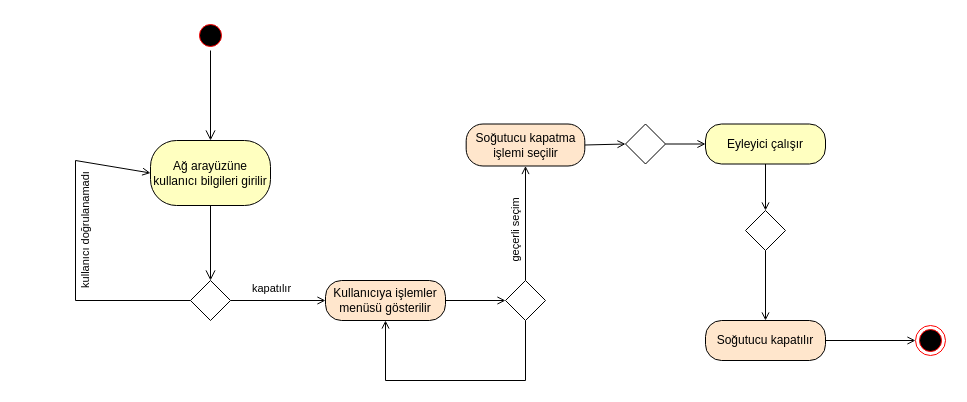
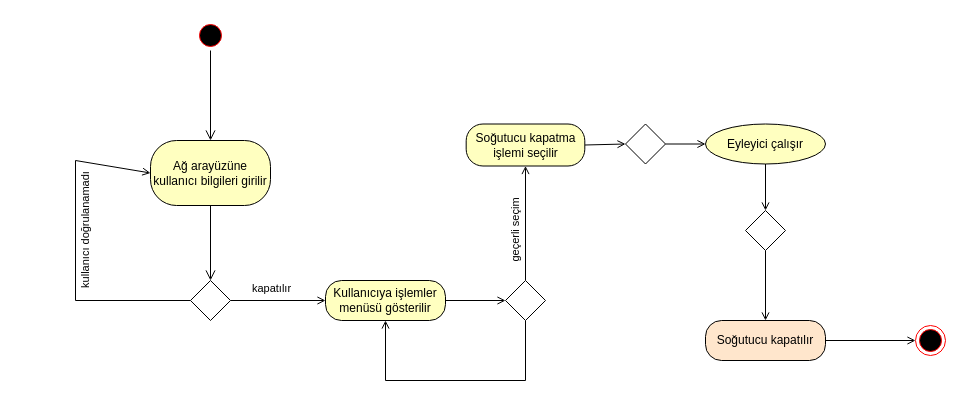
  <mxCell id="0" />
  <mxCell id="1" parent="0" />
  <mxCell id="2" value="" style="ellipse;html=1;shape=startState;fillColor=#000000;strokeColor=#ff0000;" vertex="1" parent="1"><mxGeometry x="195" y="20" width="30" height="30" as="geometry" /></mxCell>
  <mxCell id="3" value="" style="edgeStyle=orthogonalEdgeStyle;html=1;verticalAlign=bottom;endArrow=open;endSize=8;entryX=0.5;entryY=0;entryDx=0;entryDy=0;" edge="1" source="2" parent="1" target="4"><mxGeometry relative="1" as="geometry"><mxPoint x="210" y="110" as="targetPoint" /></mxGeometry></mxCell>
  <mxCell id="4" value="Ağ arayüzüne kullanıcı bilgileri girilir" style="rounded=1;whiteSpace=wrap;html=1;arcSize=40;fontColor=#000000;fillColor=#ffffc0;" vertex="1" parent="1"><mxGeometry x="150" y="140" width="120" height="65" as="geometry" /></mxCell>
  <mxCell id="5" value="" style="edgeStyle=orthogonalEdgeStyle;html=1;verticalAlign=bottom;endArrow=open;endSize=8;entryX=0.5;entryY=0;entryDx=0;entryDy=0;entryPerimeter=0;" edge="1" source="4" parent="1" target="8"><mxGeometry relative="1" as="geometry"><mxPoint x="210" y="270" as="targetPoint" /></mxGeometry></mxCell>
  <mxCell id="6" style="edgeStyle=none;rounded=0;sketch=0;orthogonalLoop=1;jettySize=auto;html=1;exitX=0;exitY=0.5;exitDx=0;exitDy=0;exitPerimeter=0;endArrow=open;endFill=0;entryX=0;entryY=0.5;entryDx=0;entryDy=0;" edge="1" parent="1" source="8" target="4"><mxGeometry relative="1" as="geometry"><mxPoint x="75" y="300" as="targetPoint" /><Array as="points"><mxPoint x="75" y="300" /><mxPoint x="75" y="160" /></Array></mxGeometry></mxCell>
  <mxCell id="7" style="edgeStyle=none;rounded=0;sketch=0;orthogonalLoop=1;jettySize=auto;html=1;exitX=1;exitY=0.5;exitDx=0;exitDy=0;exitPerimeter=0;entryX=0;entryY=0.5;entryDx=0;entryDy=0;fontSize=11;endArrow=open;endFill=0;strokeColor=#000000;" edge="1" parent="1" source="8" target="11"><mxGeometry relative="1" as="geometry" /></mxCell>
  <mxCell id="8" value="" style="strokeWidth=1;html=1;shape=mxgraph.flowchart.decision;whiteSpace=wrap;fillColor=#ffffff;gradientColor=none;" vertex="1" parent="1"><mxGeometry x="190" y="280" width="40" height="40" as="geometry" /></mxCell>
  <mxCell id="9" value="kullanıcı doğrulanamadı" style="text;html=1;align=center;verticalAlign=middle;resizable=0;points=[];autosize=1;strokeColor=none;rotation=-90;fontSize=11;" vertex="1" parent="1"><mxGeometry x="20" y="220" width="130" height="20" as="geometry" /></mxCell>
  <mxCell id="10" style="edgeStyle=none;rounded=0;sketch=0;orthogonalLoop=1;jettySize=auto;html=1;exitX=1;exitY=0.5;exitDx=0;exitDy=0;entryX=0;entryY=0.5;entryDx=0;entryDy=0;fontSize=11;endArrow=open;endFill=0;strokeColor=#000000;entryPerimeter=0;" edge="1" parent="1" source="11" target="15"><mxGeometry relative="1" as="geometry"><mxPoint x="495" y="300" as="targetPoint" /></mxGeometry></mxCell>
- <mxCell id="11" value="Kullanıcıya işlemler menüsü gösterilir" style="rounded=1;whiteSpace=wrap;html=1;arcSize=40;fontColor=#000000;fillColor=#ffe6cc;" vertex="1" parent="1"><mxGeometry x="325" y="280" width="120" height="40" as="geometry" /></mxCell>
+ <mxCell id="11" value="Kullanıcıya işlemler menüsü gösterilir" style="rounded=1;whiteSpace=wrap;html=1;arcSize=40;fontColor=#000000;fillColor=#ffffc0;" vertex="1" parent="1"><mxGeometry x="325" y="280" width="120" height="40" as="geometry" /></mxCell>
  <mxCell id="12" value="kapatılır" style="text;html=1;align=center;verticalAlign=middle;resizable=0;points=[];autosize=1;strokeColor=none;fontSize=11;" vertex="1" parent="1"><mxGeometry x="236" y="278" width="70" height="20" as="geometry" /></mxCell>
  <mxCell id="13" style="edgeStyle=none;rounded=0;sketch=0;orthogonalLoop=1;jettySize=auto;html=1;exitX=0.5;exitY=0;exitDx=0;exitDy=0;exitPerimeter=0;entryX=0.5;entryY=1;entryDx=0;entryDy=0;fontSize=11;endArrow=open;endFill=0;strokeColor=#000000;" edge="1" parent="1" source="15" target="17"><mxGeometry relative="1" as="geometry" /></mxCell>
  <mxCell id="14" style="edgeStyle=none;rounded=0;sketch=0;orthogonalLoop=1;jettySize=auto;html=1;exitX=0.5;exitY=1;exitDx=0;exitDy=0;exitPerimeter=0;fontSize=11;endArrow=open;endFill=0;strokeColor=#000000;entryX=0.5;entryY=1;entryDx=0;entryDy=0;" edge="1" parent="1" source="15" target="11"><mxGeometry relative="1" as="geometry"><mxPoint x="525" y="380" as="targetPoint" /><Array as="points"><mxPoint x="525" y="380" /><mxPoint x="385" y="380" /></Array></mxGeometry></mxCell>
  <mxCell id="15" value="" style="strokeWidth=1;html=1;shape=mxgraph.flowchart.decision;whiteSpace=wrap;fillColor=#ffffff;gradientColor=none;" vertex="1" parent="1"><mxGeometry x="505" y="280" width="40" height="40" as="geometry" /></mxCell>
  <mxCell id="16" style="edgeStyle=none;rounded=0;sketch=0;orthogonalLoop=1;jettySize=auto;html=1;exitX=1;exitY=0.5;exitDx=0;exitDy=0;entryX=0;entryY=0.5;entryDx=0;entryDy=0;entryPerimeter=0;fontSize=11;endArrow=open;endFill=0;strokeColor=#000000;" edge="1" parent="1" source="17" target="19"><mxGeometry relative="1" as="geometry" /></mxCell>
- <mxCell id="17" value="Soğutucu kapatma işlemi seçilir" style="rounded=1;whiteSpace=wrap;html=1;arcSize=40;fontColor=#000000;fillColor=#ffe6cc;" vertex="1" parent="1"><mxGeometry x="465.68" y="123.5" width="118.63" height="42" as="geometry" /></mxCell>
+ <mxCell id="17" value="Soğutucu kapatma işlemi seçilir" style="rounded=1;whiteSpace=wrap;html=1;arcSize=40;fontColor=#000000;fillColor=#ffffc0;" vertex="1" parent="1"><mxGeometry x="465.68" y="123.5" width="118.63" height="42" as="geometry" /></mxCell>
  <mxCell id="18" style="edgeStyle=none;rounded=0;sketch=0;orthogonalLoop=1;jettySize=auto;html=1;exitX=1;exitY=0.5;exitDx=0;exitDy=0;exitPerimeter=0;entryX=0;entryY=0.5;entryDx=0;entryDy=0;fontSize=11;endArrow=open;endFill=0;strokeColor=#000000;" edge="1" parent="1" source="19" target="21"><mxGeometry relative="1" as="geometry" /></mxCell>
  <mxCell id="19" value="" style="strokeWidth=1;html=1;shape=mxgraph.flowchart.decision;whiteSpace=wrap;fillColor=#ffffff;gradientColor=none;" vertex="1" parent="1"><mxGeometry x="625" y="123.5" width="40" height="40" as="geometry" /></mxCell>
  <mxCell id="20" style="edgeStyle=none;rounded=0;sketch=0;orthogonalLoop=1;jettySize=auto;html=1;exitX=0.5;exitY=1;exitDx=0;exitDy=0;entryX=0.5;entryY=0;entryDx=0;entryDy=0;entryPerimeter=0;fontSize=11;endArrow=open;endFill=0;strokeColor=#000000;" edge="1" parent="1" source="21" target="25"><mxGeometry relative="1" as="geometry" /></mxCell>
- <mxCell id="21" value="Eyleyici çalışır" style="rounded=1;whiteSpace=wrap;html=1;arcSize=40;fontColor=#000000;fillColor=#ffffc0;" vertex="1" parent="1"><mxGeometry x="705" y="123.5" width="120" height="40" as="geometry" /></mxCell>
+ <mxCell id="21" value="Eyleyici çalışır" style="ellipse;whiteSpace=wrap;html=1;arcSize=40;fontColor=#000000;fillColor=#ffffc0;" vertex="1" parent="1"><mxGeometry x="705" y="123.5" width="120" height="40" as="geometry" /></mxCell>
  <mxCell id="22" value="geçerli seçim" style="text;html=1;align=center;verticalAlign=middle;resizable=0;points=[];autosize=1;strokeColor=none;fontSize=11;rotation=-90;" vertex="1" parent="1"><mxGeometry x="475" y="220" width="80" height="20" as="geometry" /></mxCell>
  <mxCell id="23" value="" style="ellipse;html=1;shape=endState;fillColor=#000000;strokeColor=#ff0000;fontSize=11;" vertex="1" parent="1"><mxGeometry x="915" y="325" width="30" height="30" as="geometry" /></mxCell>
  <mxCell id="24" style="edgeStyle=none;rounded=0;sketch=0;orthogonalLoop=1;jettySize=auto;html=1;exitX=0.5;exitY=1;exitDx=0;exitDy=0;exitPerimeter=0;entryX=0.5;entryY=0;entryDx=0;entryDy=0;fontSize=11;endArrow=open;endFill=0;strokeColor=#000000;" edge="1" parent="1" source="25" target="27"><mxGeometry relative="1" as="geometry" /></mxCell>
  <mxCell id="25" value="" style="strokeWidth=1;html=1;shape=mxgraph.flowchart.decision;whiteSpace=wrap;fillColor=#ffffff;gradientColor=none;" vertex="1" parent="1"><mxGeometry x="745" y="210" width="40" height="40" as="geometry" /></mxCell>
  <mxCell id="26" style="edgeStyle=none;rounded=0;sketch=0;orthogonalLoop=1;jettySize=auto;html=1;exitX=1;exitY=0.5;exitDx=0;exitDy=0;entryX=0;entryY=0.5;entryDx=0;entryDy=0;fontSize=11;endArrow=open;endFill=0;strokeColor=#000000;" edge="1" parent="1" source="27" target="23"><mxGeometry relative="1" as="geometry" /></mxCell>
  <mxCell id="27" value="Soğutucu kapatılır" style="rounded=1;whiteSpace=wrap;html=1;arcSize=40;fontColor=#000000;fillColor=#ffe6cc;" vertex="1" parent="1"><mxGeometry x="705" y="320" width="120" height="40" as="geometry" /></mxCell>
